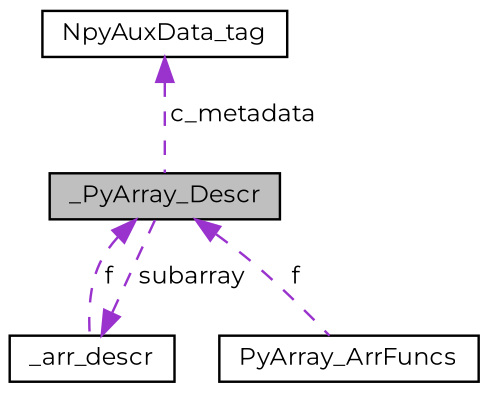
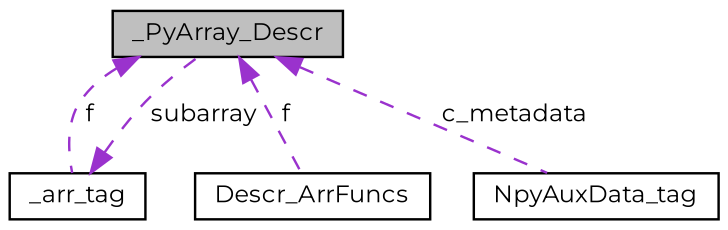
  digraph {
    fontname=Montserrat
    node [color=black fillcolor=white fontname=Montserrat fontsize=10 shape=record style=filled]
    edge [color=darkorchid3 dir=back fontname=Montserrat fontsize=10 labelfontname=Helvetica labelfontsize=10 style=dashed]
    n1 [fillcolor=grey75 fontcolor=black height=0.2 label=_PyArray_Descr width=0.4]
-   n2 [height=0.2 label=_arr_descr width=0.4]
-   n3 [height=0.2 label=PyArray_ArrFuncs width=0.4]
+   n2 [height=0.2 label=_arr_tag width=0.4]
+   n3 [height=0.2 label=Descr_ArrFuncs width=0.4]
    n4 [height=0.2 label=NpyAuxData_tag width=0.4]
    n1 -> n2 [label=" f"]
    n1 -> n3 [label=" f"]
    n2 -> n1 [label=" subarray"]
-   n4 -> n1 [label=" c_metadata"]
+   n1 -> n4 [label=" c_metadata"]
  }
